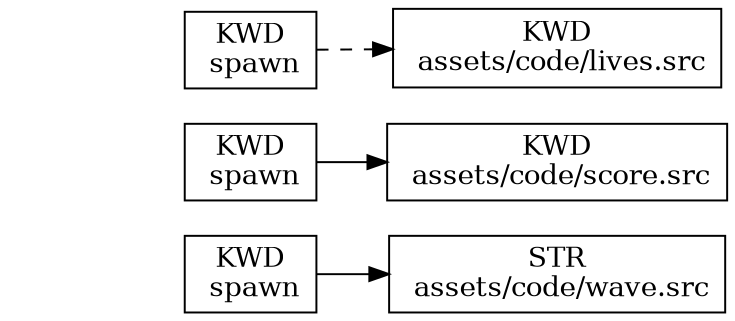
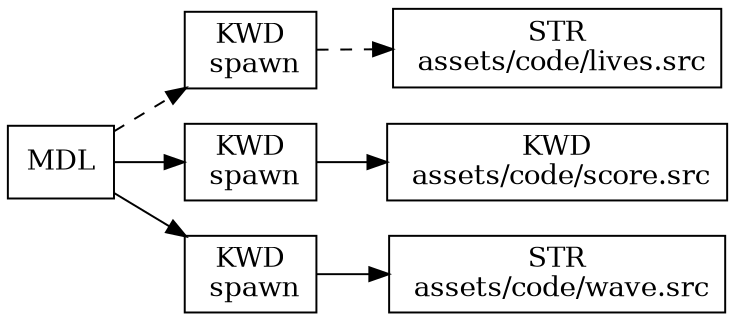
  digraph {
    rankdir=LR
    node [shape=record]
    edge [style=solid]
+   n1 [label="MDL\n " uuid="a013df1f-4655-4861-8705-b39a3931764a"]
    n2 [label="KWD\n spawn" uuid="f96ea775-509f-495a-b771-1e3851ec06dd"]
    n3 [label="KWD\n spawn" uuid="de3f5ab0-9167-4958-98b9-be7b3ddacfdc"]
    n4 [label="KWD\n spawn" uuid="f841c556-546e-4b94-9bd2-fd93c58e053d"]
-   n5 [label="KWD\n assets/code/lives.src" uuid="7084870c-1d09-4641-a36e-ea03c6865a24"]
+   n5 [label="STR\n assets/code/lives.src" uuid="7084870c-1d09-4641-a36e-ea03c6865a24"]
    n6 [label="KWD\n assets/code/score.src" uuid="8ddcfdaa-f44a-4e20-ae74-ed4ccb6d5feb"]
    n7 [label="STR\n assets/code/wave.src" uuid="3ea3d71c-9f09-44e8-894d-e1c43fb0a040"]
+   n1 -> n2 [style=dashed]
+   n1 -> n3
+   n1 -> n4
    n2 -> n5 [style=dashed]
    n3 -> n6
    n4 -> n7
  }
